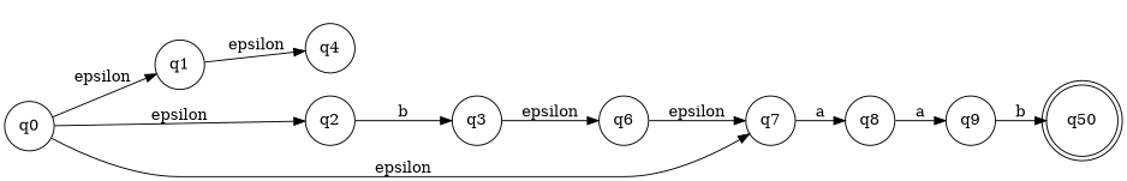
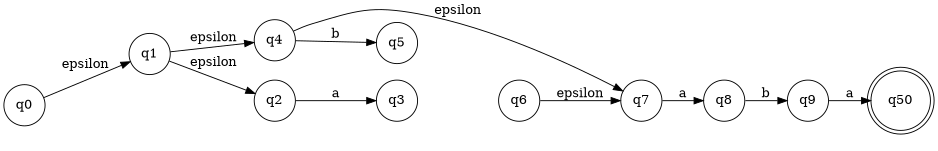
  digraph {
    rankdir=LR
    node [shape=circle]
    n1 [label=q50 shape=doublecircle]
    q0
    q1
    q7
    q2
    q4
    q8
    q3
+   q5
    q9
    q6
    q0 -> q1 [label=epsilon]
-   q0 -> q7 [label=epsilon]
-   q0 -> q2 [label=epsilon]
+   q4 -> q7 [label=epsilon]
+   q1 -> q2 [label=epsilon]
    q1 -> q4 [label=epsilon]
    q7 -> q8 [label=a]
-   q2 -> q3 [label=b]
-   q8 -> q9 [label=a]
-   q3 -> q6 [label=epsilon]
-   q9 -> n1 [label=b]
+   q2 -> q3 [label=a]
+   q4 -> q5 [label=b]
+   q8 -> q9 [label=b]
+   q9 -> n1 [label=a]
    q6 -> q7 [label=epsilon]
  }
